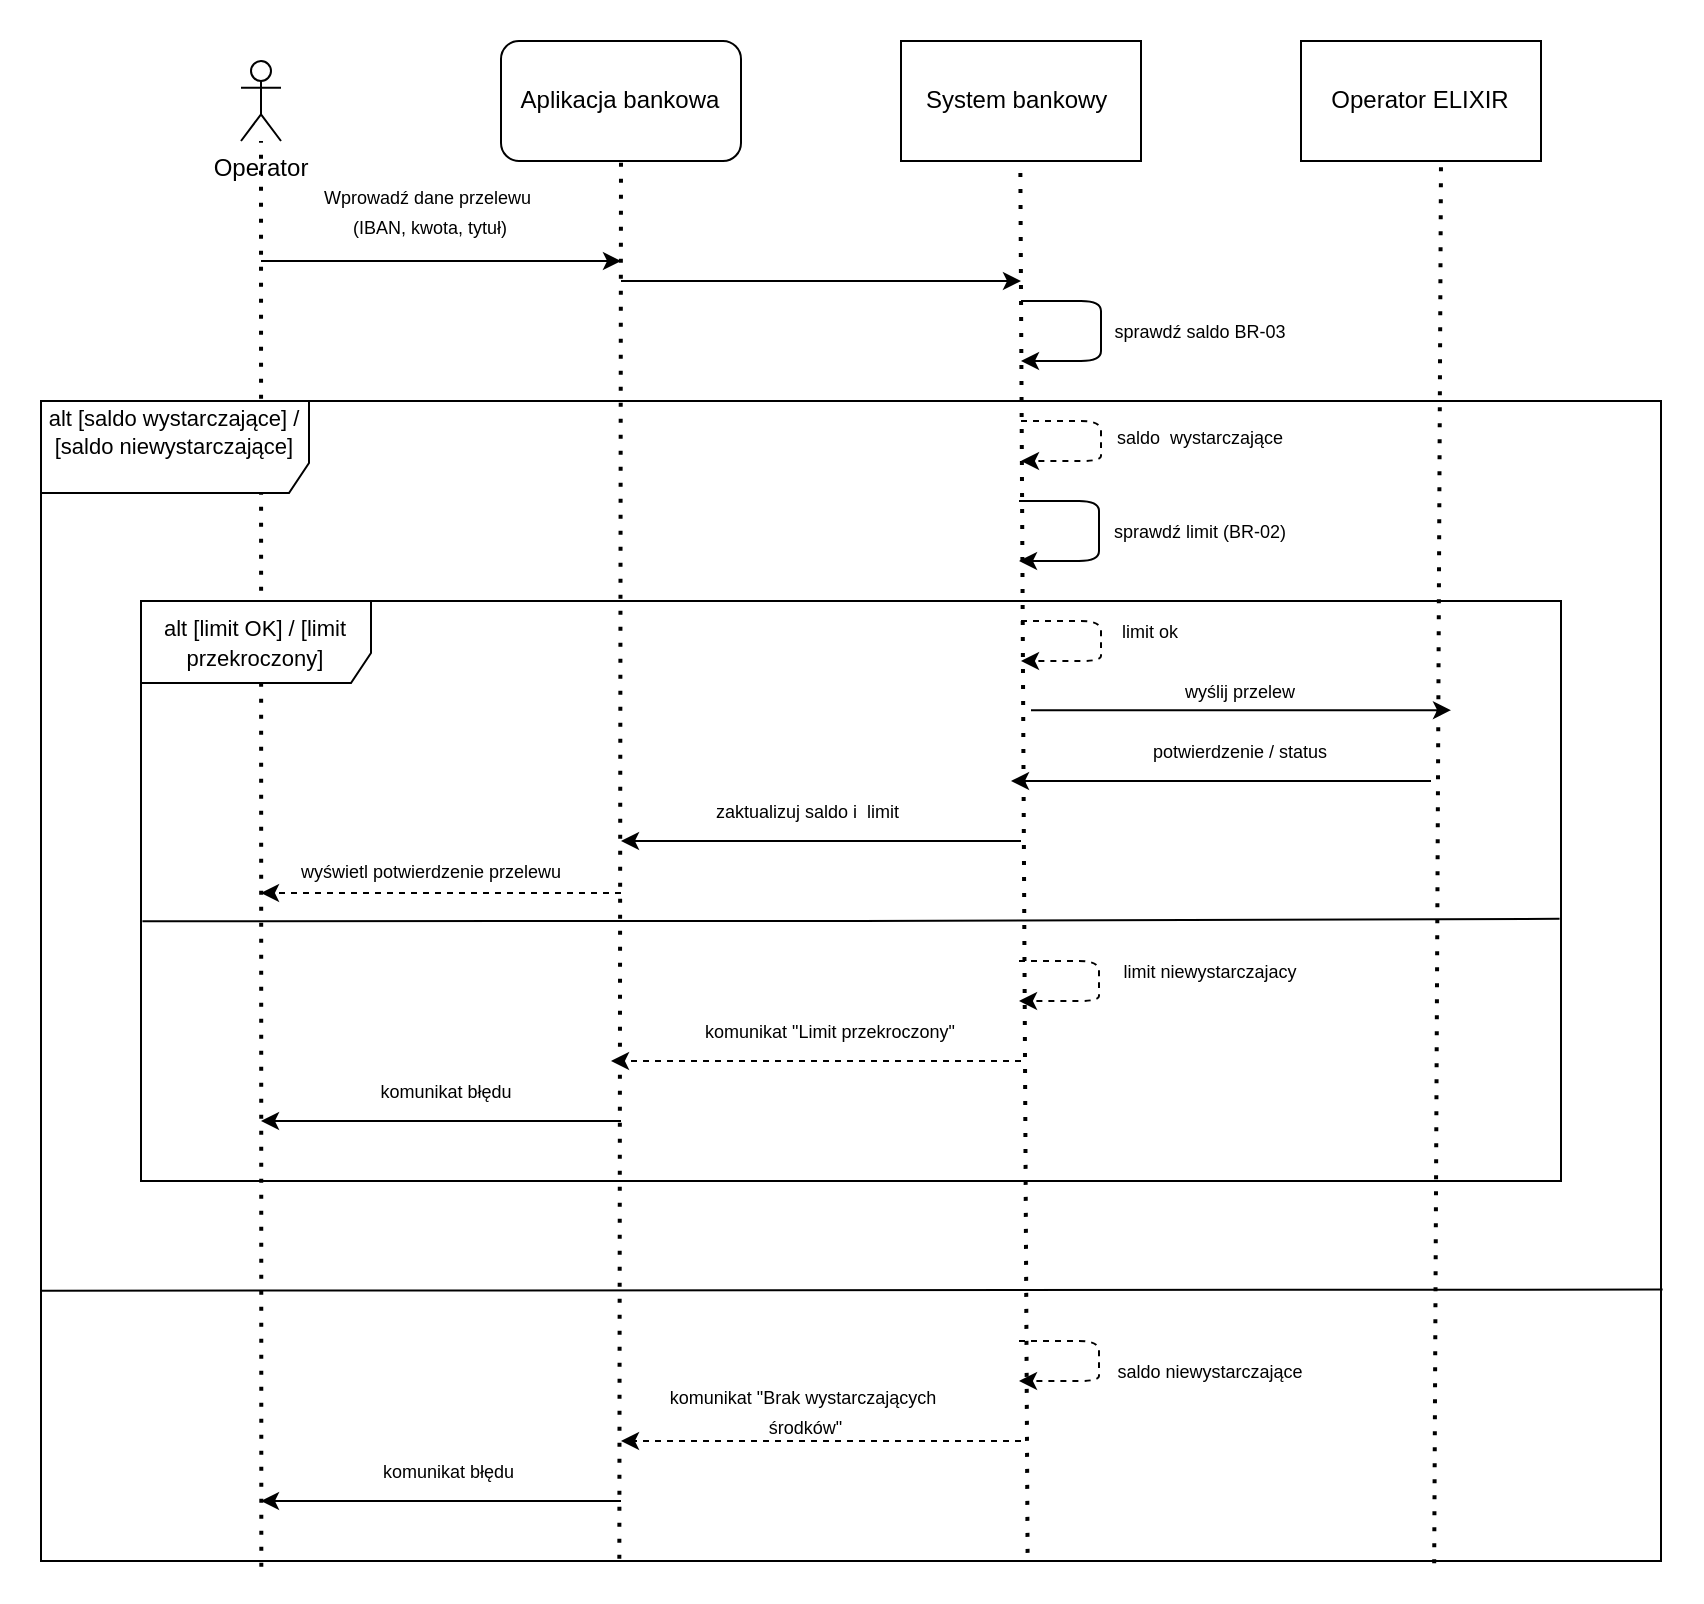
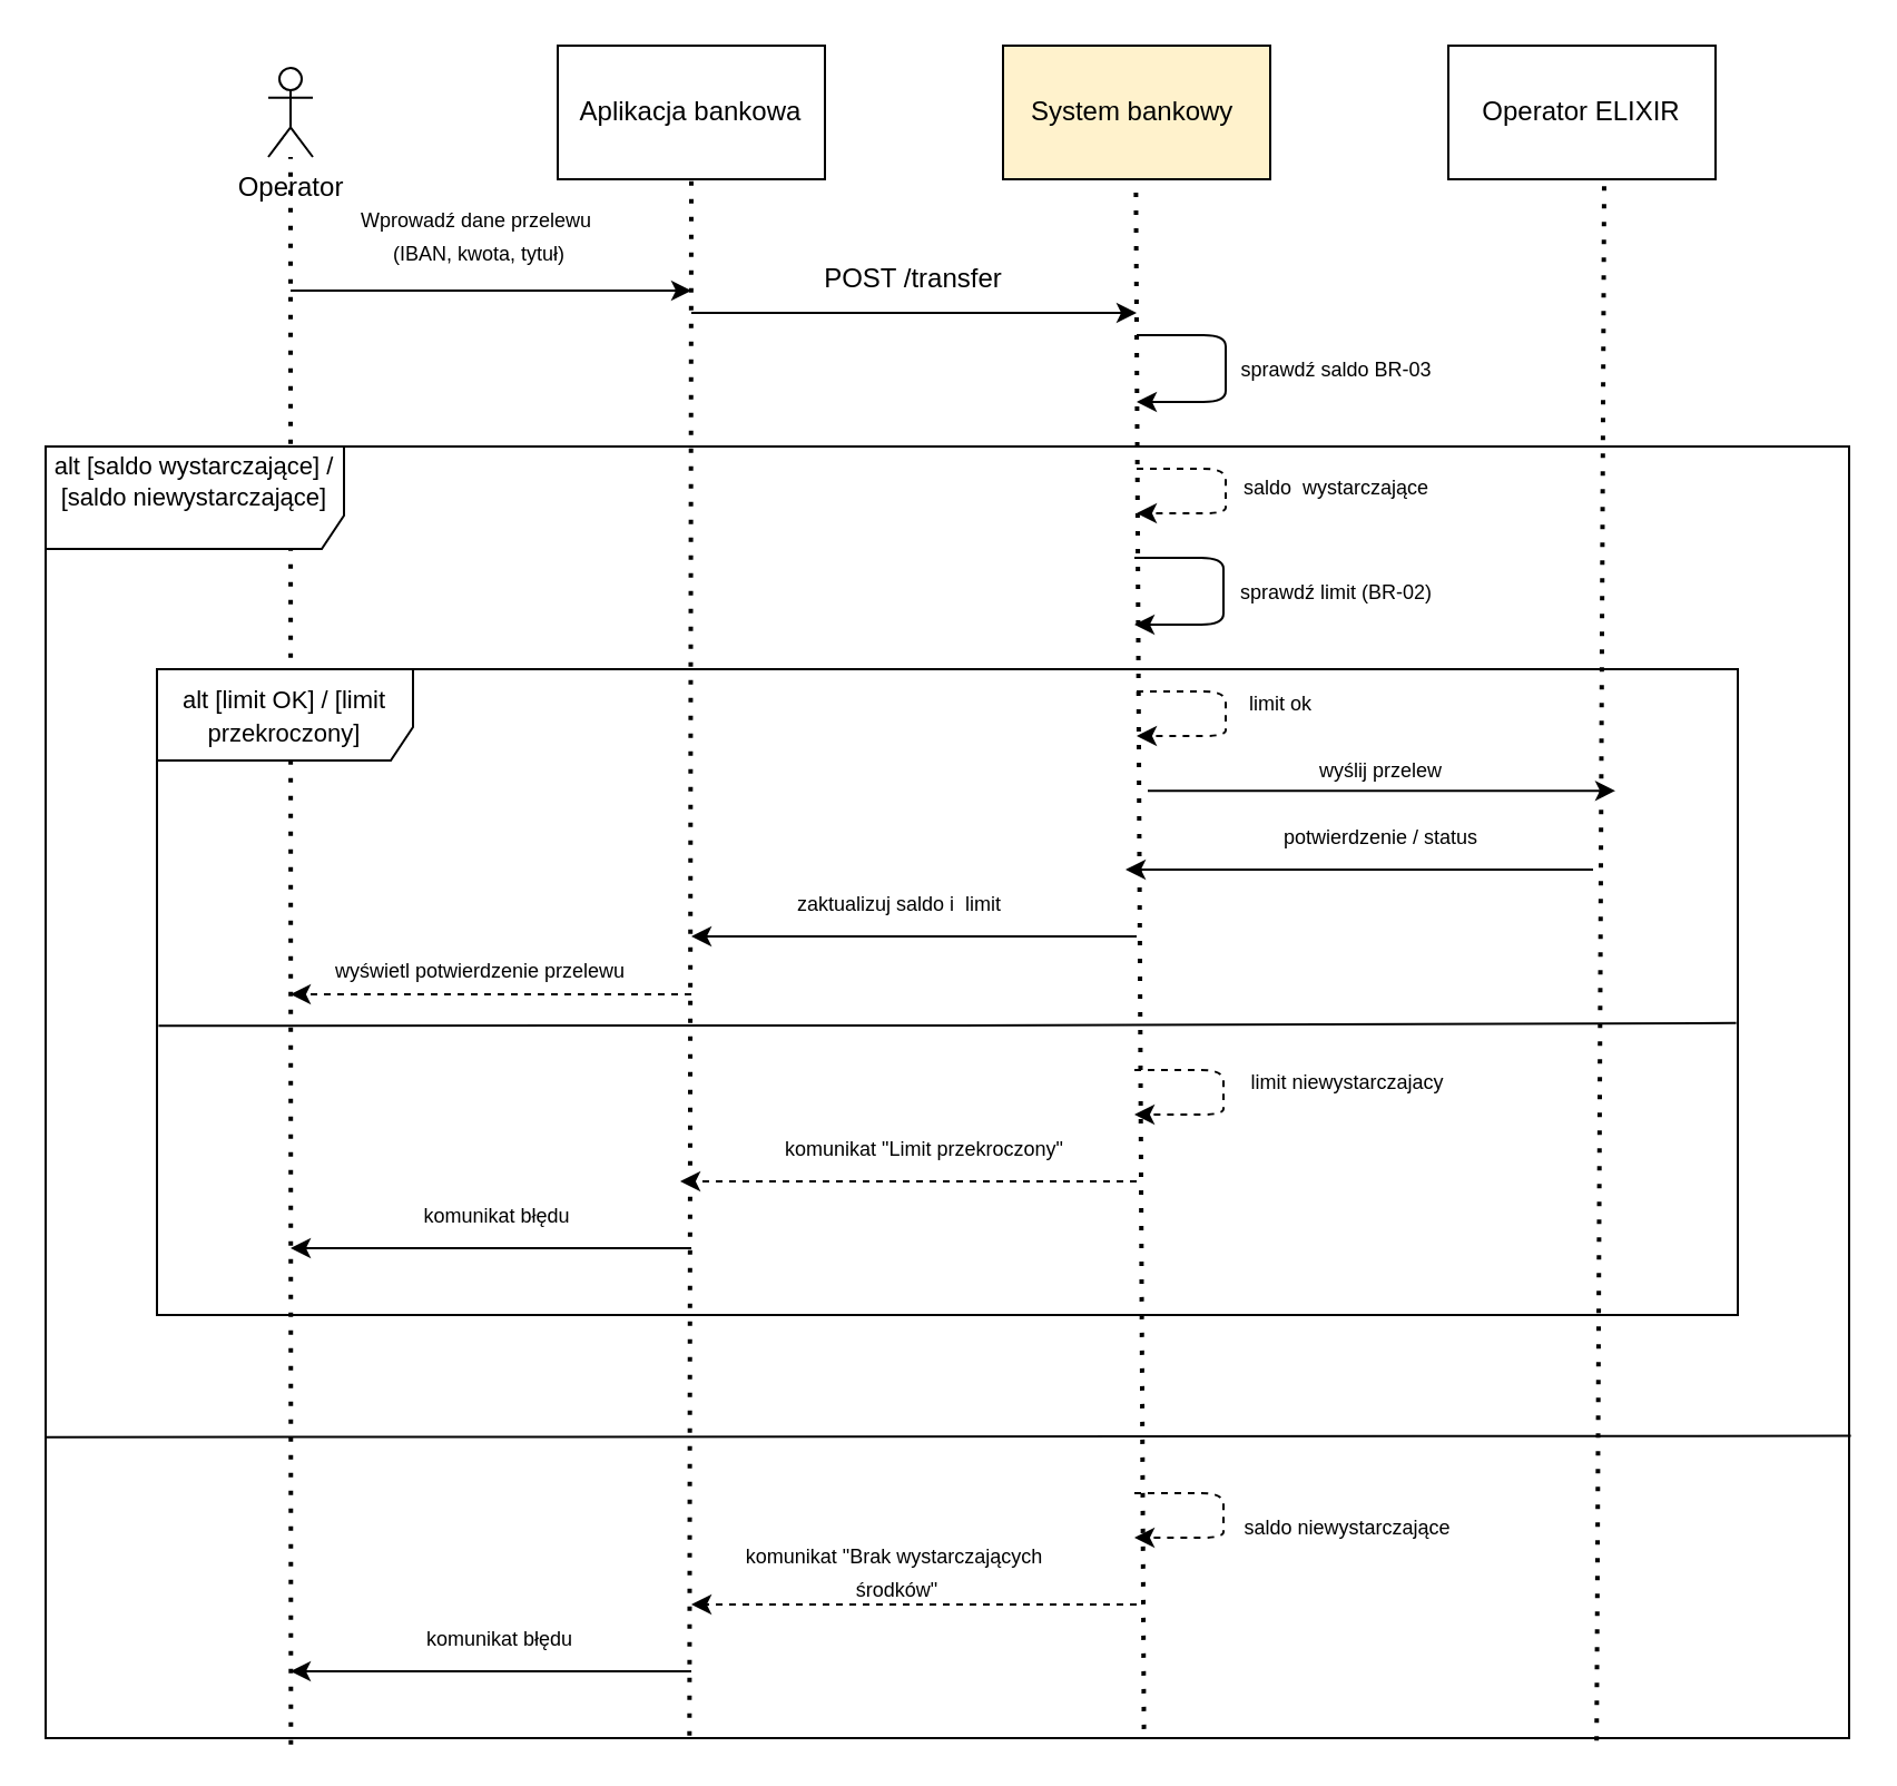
  <mxCell id="0" />
  <mxCell id="1" parent="0" />
  <mxCell id="2" value="Operator&lt;div&gt;&lt;br&gt;&lt;/div&gt;" style="shape=umlActor;verticalLabelPosition=bottom;verticalAlign=top;html=1;outlineConnect=0;" parent="1" vertex="1"><mxGeometry x="120" y="30" width="20" height="40" as="geometry" /></mxCell>
- <mxCell id="3" value="Aplikacja bankowa" style="whiteSpace=wrap;html=1;rounded=1;" parent="1" vertex="1"><mxGeometry x="250" y="20" width="120" height="60" as="geometry" /></mxCell>
- <mxCell id="4" value="System bankowy&amp;nbsp;" style="rounded=0;whiteSpace=wrap;html=1;" parent="1" vertex="1"><mxGeometry x="450" y="20" width="120" height="60" as="geometry" /></mxCell>
+ <mxCell id="3" value="Aplikacja bankowa" style="rounded=0;whiteSpace=wrap;html=1;" parent="1" vertex="1"><mxGeometry x="250" y="20" width="120" height="60" as="geometry" /></mxCell>
+ <mxCell id="4" value="System bankowy&amp;nbsp;" style="rounded=0;whiteSpace=wrap;html=1;fillColor=#fff2cc;" parent="1" vertex="1"><mxGeometry x="450" y="20" width="120" height="60" as="geometry" /></mxCell>
  <mxCell id="5" value="Operator ELIXIR" style="rounded=0;whiteSpace=wrap;html=1;" parent="1" vertex="1"><mxGeometry x="650" y="20" width="120" height="60" as="geometry" /></mxCell>
  <mxCell id="6" value="" style="endArrow=none;dashed=1;html=1;dashPattern=1 3;strokeWidth=2;rounded=0;entryX=0.5;entryY=1;entryDx=0;entryDy=0;exitX=0.357;exitY=0.998;exitDx=0;exitDy=0;exitPerimeter=0;" parent="1" target="3" edge="1" source="32"><mxGeometry width="50" height="50" relative="1" as="geometry"><mxPoint x="310" y="860" as="sourcePoint" /><mxPoint x="430" y="160" as="targetPoint" /></mxGeometry></mxCell>
  <mxCell id="7" value="" style="endArrow=none;dashed=1;html=1;dashPattern=1 3;strokeWidth=2;rounded=0;entryX=0.5;entryY=1;entryDx=0;entryDy=0;exitX=0.609;exitY=0.993;exitDx=0;exitDy=0;exitPerimeter=0;" parent="1" edge="1" source="32"><mxGeometry width="50" height="50" relative="1" as="geometry"><mxPoint x="510" y="860" as="sourcePoint" /><mxPoint x="509.66" y="80" as="targetPoint" /></mxGeometry></mxCell>
  <mxCell id="8" value="" style="endArrow=none;dashed=1;html=1;dashPattern=1 3;strokeWidth=2;rounded=0;entryX=0.5;entryY=1;entryDx=0;entryDy=0;exitX=0.86;exitY=1.002;exitDx=0;exitDy=0;exitPerimeter=0;" parent="1" edge="1" source="32"><mxGeometry width="50" height="50" relative="1" as="geometry"><mxPoint x="720" y="860" as="sourcePoint" /><mxPoint x="720" y="80" as="targetPoint" /></mxGeometry></mxCell>
  <mxCell id="9" value="" style="endArrow=none;dashed=1;html=1;dashPattern=1 3;strokeWidth=2;rounded=0;exitX=0.136;exitY=1.005;exitDx=0;exitDy=0;exitPerimeter=0;" parent="1" edge="1" target="2" source="32"><mxGeometry width="50" height="50" relative="1" as="geometry"><mxPoint x="130" y="860" as="sourcePoint" /><mxPoint x="119.5" y="80" as="targetPoint" /></mxGeometry></mxCell>
  <mxCell id="10" value="" style="endArrow=classic;html=1;rounded=0;" parent="1" edge="1"><mxGeometry width="50" height="50" relative="1" as="geometry"><mxPoint x="130" y="130" as="sourcePoint" /><mxPoint x="310" y="130" as="targetPoint" /></mxGeometry></mxCell>
  <mxCell id="11" value="&lt;span style=&quot;text-align: start; caret-color: rgb(0, 0, 0); color: rgb(0, 0, 0);&quot;&gt;&lt;font style=&quot;font-size: 9px;&quot;&gt;Wprowadź dane przelewu&amp;nbsp;&lt;/font&gt;&lt;/span&gt;&lt;div&gt;&lt;span style=&quot;text-align: start; caret-color: rgb(0, 0, 0); color: rgb(0, 0, 0);&quot;&gt;&lt;font style=&quot;font-size: 9px;&quot;&gt;(IBAN, kwota, tytuł)&lt;/font&gt;&lt;/span&gt;&lt;/div&gt;" style="text;html=1;whiteSpace=wrap;strokeColor=none;fillColor=none;align=center;verticalAlign=middle;rounded=0;" parent="1" vertex="1"><mxGeometry x="120" y="90" width="190" height="30" as="geometry" /></mxCell>
  <mxCell id="12" value="" style="endArrow=classic;html=1;rounded=0;" parent="1" edge="1"><mxGeometry width="50" height="50" relative="1" as="geometry"><mxPoint x="310" y="140" as="sourcePoint" /><mxPoint x="510" y="140" as="targetPoint" /></mxGeometry></mxCell>
+ <mxCell id="13" value="POST /transfer" style="text;html=1;whiteSpace=wrap;strokeColor=none;fillColor=none;align=center;verticalAlign=middle;rounded=0;" parent="1" vertex="1"><mxGeometry x="340" y="110" width="140" height="30" as="geometry" /></mxCell>
  <mxCell id="14" value="&lt;font style=&quot;font-size: 9px;&quot;&gt;&lt;font&gt;sprawdź saldo&amp;nbsp;&lt;/font&gt;&lt;span style=&quot;text-align: start; caret-color: rgb(0, 0, 0); color: rgb(0, 0, 0);&quot;&gt;BR-03&lt;/span&gt;&lt;/font&gt;" style="text;html=1;whiteSpace=wrap;strokeColor=none;fillColor=none;align=center;verticalAlign=middle;rounded=0;" parent="1" vertex="1"><mxGeometry x="545" y="150" width="110" height="30" as="geometry" /></mxCell>
  <mxCell id="15" value="" style="endArrow=classic;html=1;rounded=1;curved=0;" parent="1" edge="1"><mxGeometry width="50" height="50" relative="1" as="geometry"><mxPoint x="510" y="150" as="sourcePoint" /><mxPoint x="510" y="180" as="targetPoint" /><Array as="points"><mxPoint x="550" y="150" /><mxPoint x="550" y="160" /><mxPoint x="550" y="180" /></Array></mxGeometry></mxCell>
  <mxCell id="16" value="" style="endArrow=classic;html=1;rounded=1;dashed=1;curved=0;" parent="1" edge="1"><mxGeometry width="50" height="50" relative="1" as="geometry"><mxPoint x="510" y="210" as="sourcePoint" /><mxPoint x="510" y="230" as="targetPoint" /><Array as="points"><mxPoint x="550" y="210" /><mxPoint x="550" y="220" /><mxPoint x="550" y="230" /></Array></mxGeometry></mxCell>
  <mxCell id="17" value="&lt;font style=&quot;font-size: 9px;&quot;&gt;saldo &amp;nbsp;wystarczające&lt;/font&gt;&lt;div&gt;&lt;br&gt;&lt;/div&gt;" style="text;html=1;whiteSpace=wrap;strokeColor=none;fillColor=none;align=center;verticalAlign=middle;rounded=0;" parent="1" vertex="1"><mxGeometry x="545" y="210" width="110" height="30" as="geometry" /></mxCell>
  <mxCell id="18" value="" style="endArrow=classic;html=1;rounded=0;" parent="1" edge="1"><mxGeometry width="50" height="50" relative="1" as="geometry"><mxPoint x="515" y="354.58" as="sourcePoint" /><mxPoint x="725" y="354.58" as="targetPoint" /></mxGeometry></mxCell>
  <mxCell id="19" value="&lt;font style=&quot;font-size: 9px;&quot;&gt;wyślij przelew&lt;/font&gt;" style="text;html=1;whiteSpace=wrap;strokeColor=none;fillColor=none;align=center;verticalAlign=middle;rounded=0;" parent="1" vertex="1"><mxGeometry x="590" y="330" width="60" height="30" as="geometry" /></mxCell>
  <mxCell id="20" value="" style="endArrow=classic;html=1;rounded=0;" parent="1" edge="1"><mxGeometry width="50" height="50" relative="1" as="geometry"><mxPoint x="715" y="390" as="sourcePoint" /><mxPoint x="505" y="390" as="targetPoint" /></mxGeometry></mxCell>
  <mxCell id="21" value="&lt;font style=&quot;font-size: 9px;&quot;&gt;potwierdzenie / status&lt;/font&gt;" style="text;html=1;whiteSpace=wrap;strokeColor=none;fillColor=none;align=center;verticalAlign=middle;rounded=0;" parent="1" vertex="1"><mxGeometry x="565" y="360" width="110" height="30" as="geometry" /></mxCell>
  <mxCell id="22" value="" style="endArrow=classic;html=1;rounded=0;" parent="1" edge="1"><mxGeometry width="50" height="50" relative="1" as="geometry"><mxPoint x="510" y="420" as="sourcePoint" /><mxPoint x="310" y="420" as="targetPoint" /></mxGeometry></mxCell>
  <mxCell id="23" value="&lt;div&gt;&lt;font style=&quot;font-size: 9px;&quot;&gt;zaktualizuj saldo i &amp;nbsp;limit&amp;nbsp;&lt;/font&gt;&lt;/div&gt;" style="text;html=1;whiteSpace=wrap;strokeColor=none;fillColor=none;align=center;verticalAlign=middle;rounded=0;" parent="1" vertex="1"><mxGeometry x="320" y="390" width="170" height="30" as="geometry" /></mxCell>
  <mxCell id="24" value="" style="endArrow=classic;html=1;rounded=0;dashed=1;" parent="1" edge="1"><mxGeometry width="50" height="50" relative="1" as="geometry"><mxPoint x="310" y="446" as="sourcePoint" /><mxPoint x="130" y="446" as="targetPoint" /></mxGeometry></mxCell>
  <mxCell id="25" value="&lt;div&gt;&lt;font style=&quot;font-size: 9px;&quot;&gt;wyświetl potwierdzenie przelewu&lt;/font&gt;&lt;/div&gt;" style="text;html=1;whiteSpace=wrap;strokeColor=none;fillColor=none;align=center;verticalAlign=middle;rounded=0;" parent="1" vertex="1"><mxGeometry x="143.5" y="420" width="143" height="30" as="geometry" /></mxCell>
  <mxCell id="26" value="" style="endArrow=classic;html=1;rounded=1;dashed=1;curved=0;" parent="1" edge="1"><mxGeometry width="50" height="50" relative="1" as="geometry"><mxPoint x="510" y="310" as="sourcePoint" /><mxPoint x="510" y="330" as="targetPoint" /><Array as="points"><mxPoint x="550" y="310" /><mxPoint x="550" y="320" /><mxPoint x="550" y="330" /></Array></mxGeometry></mxCell>
  <mxCell id="27" value="&lt;font style=&quot;font-size: 9px;&quot;&gt;saldo niewystarczające&lt;/font&gt;" style="text;html=1;whiteSpace=wrap;strokeColor=none;fillColor=none;align=center;verticalAlign=middle;rounded=0;" parent="1" vertex="1"><mxGeometry x="520" y="670" width="170" height="30" as="geometry" /></mxCell>
  <mxCell id="28" value="" style="endArrow=classic;html=1;rounded=0;dashed=1;" parent="1" edge="1"><mxGeometry width="50" height="50" relative="1" as="geometry"><mxPoint x="510" y="530" as="sourcePoint" /><mxPoint x="305" y="530" as="targetPoint" /></mxGeometry></mxCell>
  <mxCell id="29" value="&lt;font style=&quot;font-size: 9px;&quot;&gt;komunikat &quot;Limit przekroczony&quot;&lt;/font&gt;" style="text;html=1;whiteSpace=wrap;strokeColor=none;fillColor=none;align=center;verticalAlign=middle;rounded=0;" parent="1" vertex="1"><mxGeometry x="340" y="500" width="150" height="30" as="geometry" /></mxCell>
  <mxCell id="30" value="" style="endArrow=classic;html=1;rounded=0;" parent="1" edge="1"><mxGeometry width="50" height="50" relative="1" as="geometry"><mxPoint x="310" y="560" as="sourcePoint" /><mxPoint x="130" y="560" as="targetPoint" /></mxGeometry></mxCell>
  <mxCell id="31" value="&lt;font style=&quot;font-size: 9px;&quot;&gt;komunikat błędu&lt;/font&gt;" style="text;html=1;whiteSpace=wrap;strokeColor=none;fillColor=none;align=center;verticalAlign=middle;rounded=0;" parent="1" vertex="1"><mxGeometry x="173" y="530" width="100" height="30" as="geometry" /></mxCell>
  <mxCell id="32" value="&lt;div&gt;&lt;font style=&quot;font-size: 11px;&quot;&gt;alt [saldo wystarczające] / [saldo niewystarczające]&lt;/font&gt;&lt;/div&gt;&lt;div&gt;&lt;br&gt;&lt;/div&gt;" style="shape=umlFrame;whiteSpace=wrap;html=1;pointerEvents=0;width=134;height=46;" parent="1" vertex="1"><mxGeometry x="20" y="200" width="810" height="580" as="geometry" /></mxCell>
  <mxCell id="33" value="&lt;div&gt;&lt;font style=&quot;font-size: 11px;&quot;&gt;alt [limit OK] / [limit przekroczony]&lt;/font&gt;&lt;/div&gt;" style="shape=umlFrame;whiteSpace=wrap;html=1;pointerEvents=0;width=115;height=41;" parent="1" vertex="1"><mxGeometry x="70" y="300" width="710" height="290" as="geometry" /></mxCell>
  <mxCell id="34" value="" style="endArrow=classic;html=1;rounded=1;curved=0;" parent="1" edge="1"><mxGeometry width="50" height="50" relative="1" as="geometry"><mxPoint x="509" y="250" as="sourcePoint" /><mxPoint x="509" y="280" as="targetPoint" /><Array as="points"><mxPoint x="549" y="250" /><mxPoint x="549" y="260" /><mxPoint x="549" y="280" /></Array></mxGeometry></mxCell>
  <mxCell id="35" value="&lt;span style=&quot;font-size: 9px;&quot;&gt;sprawdź limit (BR-02)&lt;/span&gt;" style="text;html=1;whiteSpace=wrap;strokeColor=none;fillColor=none;align=center;verticalAlign=middle;rounded=0;" parent="1" vertex="1"><mxGeometry x="549" y="250" width="102" height="30" as="geometry" /></mxCell>
  <mxCell id="36" value="&lt;span style=&quot;font-size: 9px;&quot;&gt;limit ok&lt;/span&gt;" style="text;html=1;whiteSpace=wrap;strokeColor=none;fillColor=none;align=center;verticalAlign=middle;rounded=0;" parent="1" vertex="1"><mxGeometry x="520" y="300" width="110" height="30" as="geometry" /></mxCell>
  <mxCell id="37" value="" style="endArrow=classic;html=1;rounded=1;dashed=1;curved=0;" parent="1" edge="1"><mxGeometry width="50" height="50" relative="1" as="geometry"><mxPoint x="509" y="480" as="sourcePoint" /><mxPoint x="509" y="500" as="targetPoint" /><Array as="points"><mxPoint x="549" y="480" /><mxPoint x="549" y="490" /><mxPoint x="549" y="500" /></Array></mxGeometry></mxCell>
  <mxCell id="38" value="&lt;font style=&quot;font-size: 9px;&quot;&gt;limit niewystarczajacy&lt;/font&gt;" style="text;html=1;whiteSpace=wrap;strokeColor=none;fillColor=none;align=center;verticalAlign=middle;rounded=0;" parent="1" vertex="1"><mxGeometry x="545" y="470" width="120" height="30" as="geometry" /></mxCell>
  <mxCell id="39" value="" style="endArrow=none;endFill=0;endSize=12;html=1;rounded=0;exitX=0.001;exitY=0.552;exitDx=0;exitDy=0;exitPerimeter=0;entryX=0.999;entryY=0.548;entryDx=0;entryDy=0;entryPerimeter=0;" parent="1" source="33" target="33" edge="1"><mxGeometry width="160" relative="1" as="geometry"><mxPoint x="350" y="430" as="sourcePoint" /><mxPoint x="510" y="430" as="targetPoint" /><Array as="points"><mxPoint x="430" y="460" /></Array></mxGeometry></mxCell>
  <mxCell id="40" value="" style="endArrow=classic;html=1;rounded=0;dashed=1;" parent="1" edge="1"><mxGeometry width="50" height="50" relative="1" as="geometry"><mxPoint x="510" y="720" as="sourcePoint" /><mxPoint x="310" y="720" as="targetPoint" /></mxGeometry></mxCell>
  <mxCell id="41" value="&lt;font style=&quot;font-size: 9px;&quot;&gt;komunikat &quot;Brak wystarczających &amp;nbsp;środków&quot;&lt;/font&gt;" style="text;html=1;whiteSpace=wrap;strokeColor=none;fillColor=none;align=center;verticalAlign=middle;rounded=0;" parent="1" vertex="1"><mxGeometry x="330" y="690" width="142.5" height="30" as="geometry" /></mxCell>
  <mxCell id="42" value="" style="endArrow=classic;html=1;rounded=1;dashed=1;curved=0;" parent="1" edge="1"><mxGeometry width="50" height="50" relative="1" as="geometry"><mxPoint x="509" y="670" as="sourcePoint" /><mxPoint x="509" y="690" as="targetPoint" /><Array as="points"><mxPoint x="549" y="670" /><mxPoint x="549" y="680" /><mxPoint x="549" y="690" /></Array></mxGeometry></mxCell>
  <mxCell id="43" value="" style="endArrow=classic;html=1;rounded=0;" parent="1" edge="1"><mxGeometry width="50" height="50" relative="1" as="geometry"><mxPoint x="310" y="750" as="sourcePoint" /><mxPoint x="130" y="750" as="targetPoint" /></mxGeometry></mxCell>
  <mxCell id="44" value="&lt;font style=&quot;font-size: 9px;&quot;&gt;&amp;nbsp;komunikat błędu&lt;/font&gt;" style="text;html=1;whiteSpace=wrap;strokeColor=none;fillColor=none;align=center;verticalAlign=middle;rounded=0;" parent="1" vertex="1"><mxGeometry x="176" y="720" width="94" height="30" as="geometry" /></mxCell>
  <mxCell id="45" value="" style="endArrow=none;endFill=0;endSize=12;html=1;rounded=0;exitX=0;exitY=0.767;exitDx=0;exitDy=0;exitPerimeter=0;entryX=1.001;entryY=0.766;entryDx=0;entryDy=0;entryPerimeter=0;" edge="1" parent="1" source="32" target="32"><mxGeometry width="160" relative="1" as="geometry"><mxPoint x="330" y="480" as="sourcePoint" /><mxPoint x="490" y="480" as="targetPoint" /><Array as="points" /></mxGeometry></mxCell>
